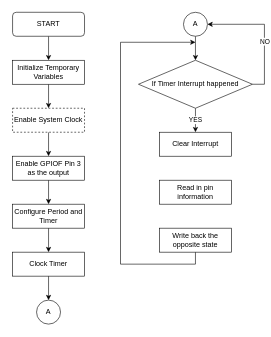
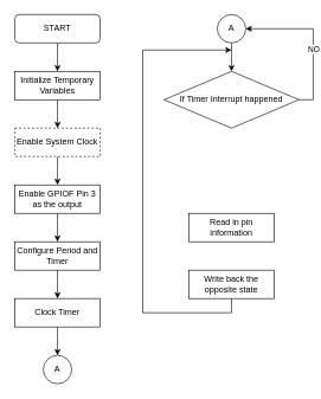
  <mxCell id="0" />
  <mxCell id="1" parent="0" />
  <mxCell id="2" value="" style="edgeStyle=orthogonalEdgeStyle;rounded=0;orthogonalLoop=1;jettySize=auto;html=1;" edge="1" parent="1" source="3" target="5"><mxGeometry relative="1" as="geometry" /></mxCell>
  <mxCell id="3" value="START" style="rounded=1;whiteSpace=wrap;html=1;" vertex="1" parent="1"><mxGeometry x="20" y="20" width="120" height="40" as="geometry" /></mxCell>
  <mxCell id="4" value="" style="edgeStyle=orthogonalEdgeStyle;rounded=0;orthogonalLoop=1;jettySize=auto;html=1;" edge="1" parent="1" source="5" target="7"><mxGeometry relative="1" as="geometry" /></mxCell>
  <mxCell id="5" value="Initialize Temporary Variables" style="rounded=0;whiteSpace=wrap;html=1;" vertex="1" parent="1"><mxGeometry x="20" y="100" width="120" height="40" as="geometry" /></mxCell>
  <mxCell id="6" value="" style="edgeStyle=orthogonalEdgeStyle;rounded=0;orthogonalLoop=1;jettySize=auto;html=1;" edge="1" parent="1" source="7" target="9"><mxGeometry relative="1" as="geometry" /></mxCell>
  <mxCell id="7" value="Enable System Clock" style="rounded=0;whiteSpace=wrap;html=1;dashed=1;" vertex="1" parent="1"><mxGeometry x="20" y="180" width="120" height="40" as="geometry" /></mxCell>
  <mxCell id="8" value="" style="edgeStyle=orthogonalEdgeStyle;rounded=0;orthogonalLoop=1;jettySize=auto;html=1;" edge="1" parent="1" source="9" target="11"><mxGeometry relative="1" as="geometry" /></mxCell>
  <mxCell id="9" value="Enable GPIOF Pin 3 as the output " style="rounded=0;whiteSpace=wrap;html=1;" vertex="1" parent="1"><mxGeometry x="20" y="260" width="120" height="40" as="geometry" /></mxCell>
  <mxCell id="10" value="" style="edgeStyle=orthogonalEdgeStyle;rounded=0;orthogonalLoop=1;jettySize=auto;html=1;" edge="1" parent="1" source="11" target="13"><mxGeometry relative="1" as="geometry" /></mxCell>
  <mxCell id="11" value="Configure Period and Timer" style="rounded=0;whiteSpace=wrap;html=1;" vertex="1" parent="1"><mxGeometry x="20" y="340" width="120" height="40" as="geometry" /></mxCell>
  <mxCell id="12" value="" style="edgeStyle=orthogonalEdgeStyle;rounded=0;orthogonalLoop=1;jettySize=auto;html=1;" edge="1" parent="1" source="13" target="14"><mxGeometry relative="1" as="geometry" /></mxCell>
  <mxCell id="13" value="Clock Timer" style="rounded=0;whiteSpace=wrap;html=1;" vertex="1" parent="1"><mxGeometry x="20" y="420" width="120" height="40" as="geometry" /></mxCell>
  <mxCell id="14" value="A" style="ellipse;whiteSpace=wrap;html=1;aspect=fixed;" vertex="1" parent="1"><mxGeometry x="60" y="500" width="40" height="40" as="geometry" /></mxCell>
  <mxCell id="15" value="" style="edgeStyle=orthogonalEdgeStyle;rounded=0;orthogonalLoop=1;jettySize=auto;html=1;" edge="1" parent="1" source="16" target="20"><mxGeometry relative="1" as="geometry" /></mxCell>
  <mxCell id="16" value="A" style="ellipse;whiteSpace=wrap;html=1;aspect=fixed;" vertex="1" parent="1"><mxGeometry x="305" y="20" width="40" height="40" as="geometry" /></mxCell>
  <mxCell id="17" value="" style="edgeStyle=orthogonalEdgeStyle;rounded=0;orthogonalLoop=1;jettySize=auto;html=1;entryX=1;entryY=0.5;entryDx=0;entryDy=0;exitX=1;exitY=0.5;exitDx=0;exitDy=0;" edge="1" parent="1" source="20" target="16"><mxGeometry relative="1" as="geometry" /></mxCell>
  <mxCell id="18" value="NO" style="edgeLabel;html=1;align=center;verticalAlign=middle;resizable=0;points=[];" vertex="1" connectable="0" parent="17"><mxGeometry x="-0.144" relative="1" as="geometry"><mxPoint as="offset" /></mxGeometry></mxCell>
- <mxCell id="19" value="YES" style="edgeStyle=orthogonalEdgeStyle;rounded=0;orthogonalLoop=1;jettySize=auto;html=1;" edge="1" parent="1" source="20" target="21"><mxGeometry relative="1" as="geometry" /></mxCell>
  <mxCell id="20" value="If Timer Interrupt happened" style="rhombus;whiteSpace=wrap;html=1;" vertex="1" parent="1"><mxGeometry x="230" y="100" width="190" height="80" as="geometry" /></mxCell>
- <mxCell id="21" value="Clear Interrupt" style="rounded=0;whiteSpace=wrap;html=1;" vertex="1" parent="1"><mxGeometry x="265" y="220" width="120" height="40" as="geometry" /></mxCell>
  <mxCell id="22" value="Read in pin information" style="rounded=0;whiteSpace=wrap;html=1;" vertex="1" parent="1"><mxGeometry x="265" y="300" width="120" height="40" as="geometry" /></mxCell>
  <mxCell id="23" style="edgeStyle=orthogonalEdgeStyle;rounded=0;orthogonalLoop=1;jettySize=auto;html=1;exitX=0.5;exitY=1;exitDx=0;exitDy=0;" edge="1" parent="1" source="24"><mxGeometry relative="1" as="geometry"><mxPoint x="325" y="70" as="targetPoint" /><Array as="points"><mxPoint x="325" y="440" /><mxPoint x="200" y="440" /><mxPoint x="200" y="70" /></Array></mxGeometry></mxCell>
  <mxCell id="24" value="Write back the opposite state" style="rounded=0;whiteSpace=wrap;html=1;" vertex="1" parent="1"><mxGeometry x="265" y="380" width="120" height="40" as="geometry" /></mxCell>
